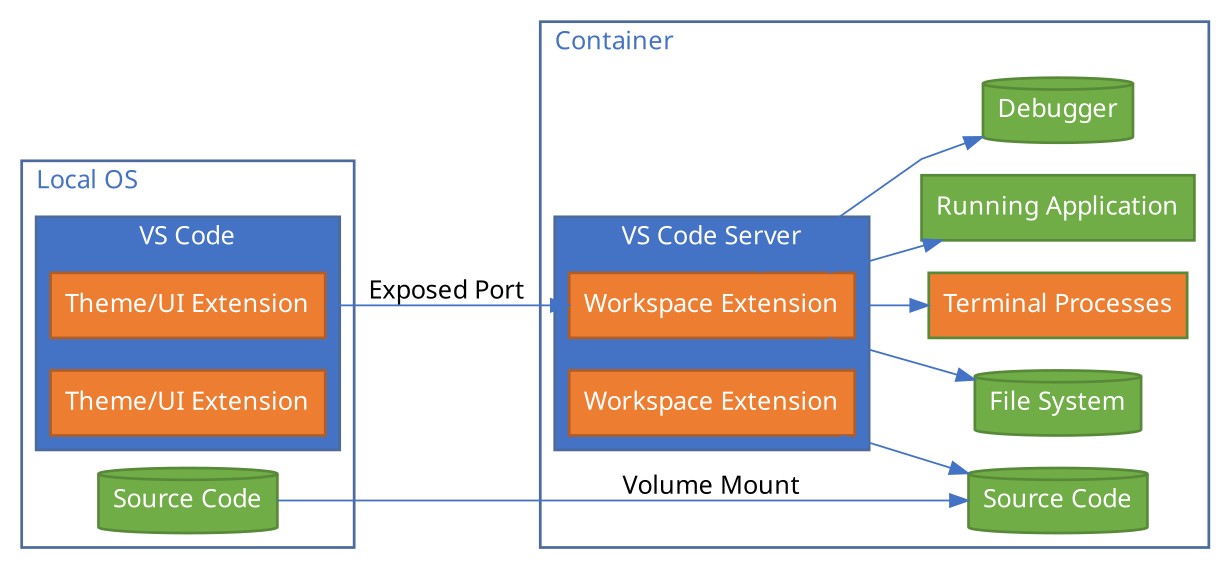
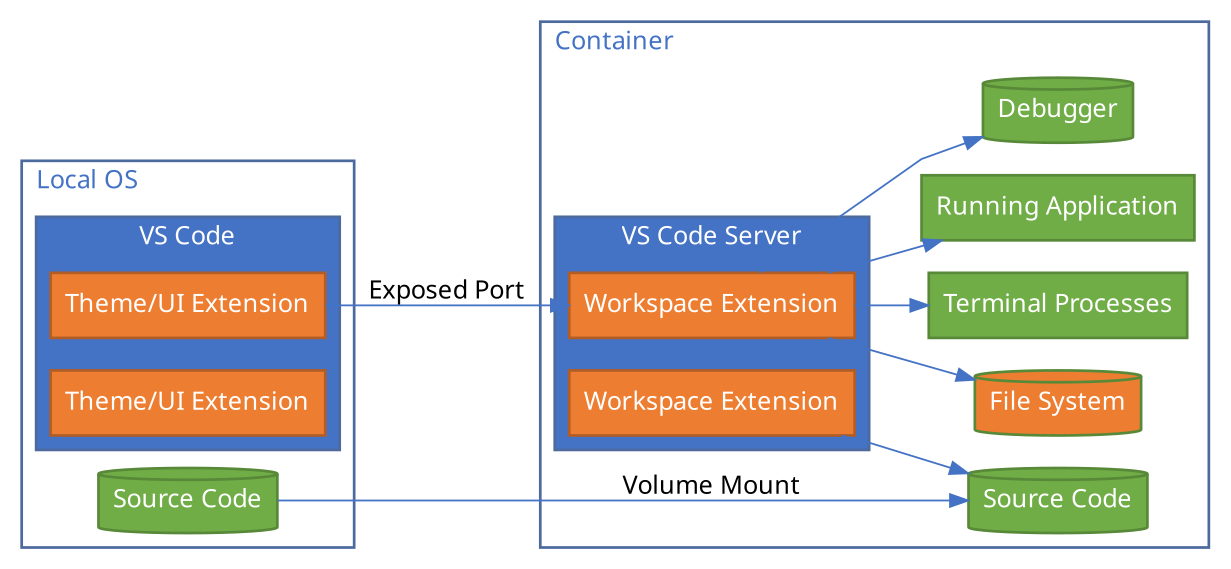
  digraph {
    color="#4472c4"
    compound=true
    fontname="Helvetica Neue"
    pencolor="#4c6a9e"
    penwidth=1.5
    rankdir=LR
    shape=rect
    splines=polyline
    node [color="#588938" fillcolor="#70ad47" fontcolor=white fontname="Helvetica Neue" penwidth=1.5 shape=rect style=filled]
    edge [color="#4472c4" fontname="Helvetica Neue"]
    n1 [color="#b15d25" fillcolor="#ed7d31" label="Theme/UI Extension"]
    n2 [color="#b15d25" fillcolor="#ed7d31" label="Theme/UI Extension"]
    n3 [label="Source Code" shape=cylinder]
    n4 [color="#b15d25" fillcolor="#ed7d31" label="Workspace Extension"]
    n5 [color="#b15d25" fillcolor="#ed7d31" label="Workspace Extension"]
-   n6 [label="File System" shape=cylinder]
-   n7 [fillcolor="#ed7d31" label="Terminal Processes"]
+   n6 [fillcolor="#ed7d31" label="File System" shape=cylinder]
+   n7 [label="Terminal Processes"]
    n8 [label="Running Application"]
    n9 [label=Debugger shape=cylinder]
    n10 [label="Source Code" shape=cylinder]
    subgraph cluster_1 {
      fontcolor="#4472c4"
      label="Local OS"
      labeljust=l
      n3
      subgraph cluster_2 {
        fillcolor="#4472c4"
        fontcolor=white
        label="VS Code"
        labeljust=c
        style=filled
        n1
        n2
      }
    }
    subgraph cluster_3 {
      fontcolor="#4472c4"
      label=Container
      labeljust=l
      n6
      n7
      n8
      n9
      n10
      subgraph cluster_4 {
        fillcolor="#4472c4"
        fontcolor=white
        label="VS Code Server"
        labeljust=c
        style=filled
        n4
        n5
      }
    }
    n1 -> n4 [label="Exposed Port"]
    n3 -> n10 [label="Volume Mount"]
    n4 -> n6
    n4 -> n7
    n4 -> n8
    n4 -> n9
    n5 -> n10
  }
